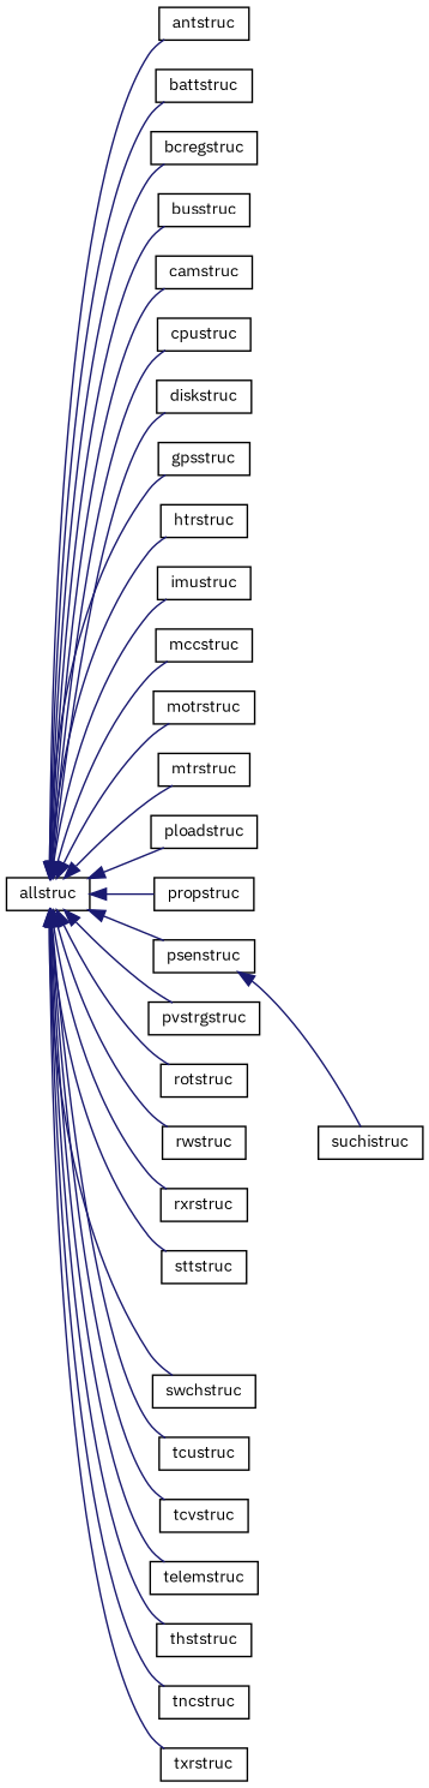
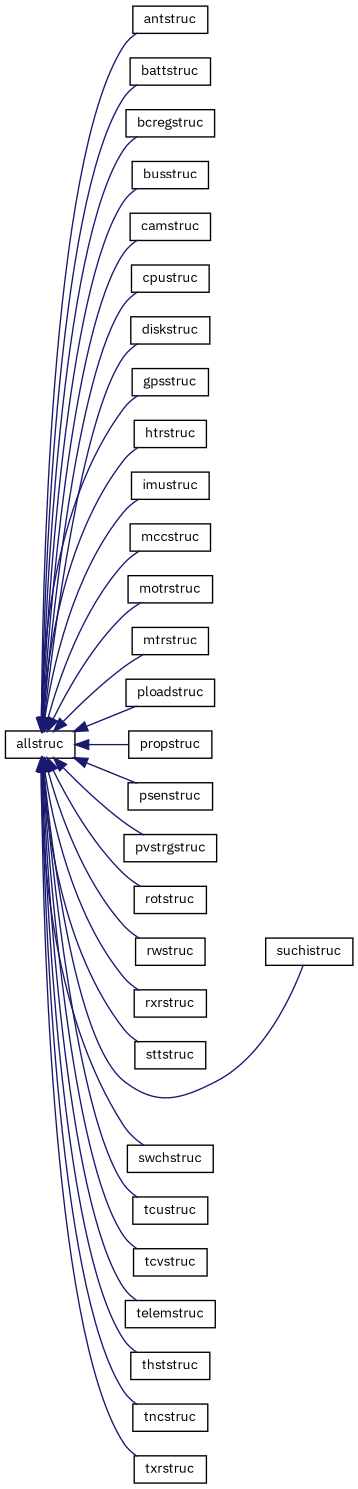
  digraph {
    fontname="IBM Plex Sans"
    rankdir=LR
    node [color=black fillcolor=white fontname="IBM Plex Sans" fontsize=10 shape=record style=filled]
    edge [color=midnightblue dir=back fontname="IBM Plex Sans" fontsize=10 labelfontname=Helvetica labelfontsize=10 style=solid]
    n1 [height=0.2 label=allstruc width=0.4]
    n2 [height=0.2 label=antstruc width=0.4]
    n3 [height=0.2 label=battstruc width=0.4]
    n4 [height=0.2 label=bcregstruc width=0.4]
    n5 [height=0.2 label=busstruc width=0.4]
    n6 [height=0.2 label=camstruc width=0.4]
    n7 [height=0.2 label=cpustruc width=0.4]
    n8 [height=0.2 label=diskstruc width=0.4]
    n9 [height=0.2 label=gpsstruc width=0.4]
    n10 [height=0.2 label=htrstruc width=0.4]
    n11 [height=0.2 label=imustruc width=0.4]
    n12 [height=0.2 label=mccstruc width=0.4]
    n13 [height=0.2 label=motrstruc width=0.4]
    n14 [height=0.2 label=mtrstruc width=0.4]
    n15 [height=0.2 label=ploadstruc width=0.4]
    n16 [height=0.2 label=propstruc width=0.4]
    n17 [height=0.2 label=psenstruc width=0.4]
    n18 [height=0.2 label=pvstrgstruc width=0.4]
    n19 [height=0.2 label=rotstruc width=0.4]
    n20 [height=0.2 label=rwstruc width=0.4]
    n21 [height=0.2 label=rxrstruc width=0.4]
    n22 [height=0.2 label=sttstruc width=0.4]
    n23 [height=0.2 label=suchistruc width=0.4]
    n24 [height=0.2 label=swchstruc width=0.4]
    n25 [height=0.2 label=tcustruc width=0.4]
    n26 [height=0.2 label=tcvstruc width=0.4]
    n27 [height=0.2 label=telemstruc width=0.4]
    n28 [height=0.2 label=thststruc width=0.4]
    n29 [height=0.2 label=tncstruc width=0.4]
    n30 [height=0.2 label=txrstruc width=0.4]
    n1 -> n2
    n1 -> n3
    n1 -> n4
    n1 -> n5
    n1 -> n6
    n1 -> n7
    n1 -> n8
    n1 -> n9
    n1 -> n10
    n1 -> n11
    n1 -> n12
    n1 -> n13
    n1 -> n14
    n1 -> n15
    n1 -> n16
    n1 -> n17
    n1 -> n18
    n1 -> n19
    n1 -> n20
    n1 -> n21
    n1 -> n22
-   n17 -> n23
+   n1 -> n23
    n1 -> n24
    n1 -> n25
    n1 -> n26
    n1 -> n27
    n1 -> n28
    n1 -> n29
    n1 -> n30
  }
